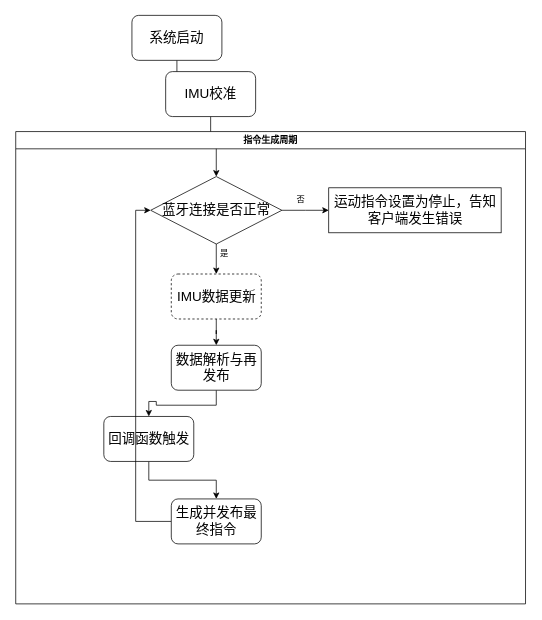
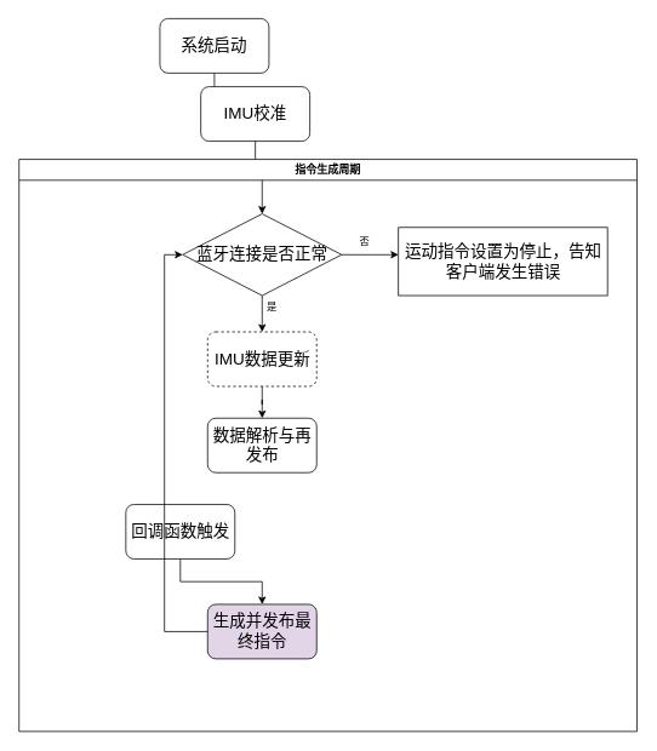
  <mxCell id="0" />
  <mxCell id="1" parent="0" />
  <mxCell id="2" style="edgeStyle=orthogonalEdgeStyle;rounded=0;orthogonalLoop=1;jettySize=auto;html=1;entryX=0.5;entryY=0;entryDx=0;entryDy=0;" edge="1" parent="1" source="3" target="5"><mxGeometry relative="1" as="geometry" /></mxCell>
  <mxCell id="3" value="&lt;font style=&quot;font-size: 18px;&quot;&gt;系统启动&lt;/font&gt;" style="rounded=1;whiteSpace=wrap;html=1;" vertex="1" parent="1"><mxGeometry x="175" y="20" width="120" height="60" as="geometry" /></mxCell>
  <mxCell id="4" style="edgeStyle=orthogonalEdgeStyle;rounded=0;orthogonalLoop=1;jettySize=auto;html=1;entryX=0.5;entryY=0;entryDx=0;entryDy=0;" edge="1" parent="1" source="5" target="19"><mxGeometry relative="1" as="geometry"><mxPoint x="280" y="225" as="targetPoint" /></mxGeometry></mxCell>
  <mxCell id="5" value="&lt;font style=&quot;font-size: 18px;&quot;&gt;IMU校准&lt;/font&gt;" style="rounded=1;whiteSpace=wrap;html=1;" vertex="1" parent="1"><mxGeometry x="220" y="95" width="120" height="60" as="geometry" /></mxCell>
  <mxCell id="6" value="指令生成周期" style="swimlane;whiteSpace=wrap;html=1;" vertex="1" parent="1"><mxGeometry x="20" y="175" width="680" height="630" as="geometry" /></mxCell>
  <mxCell id="7" style="edgeStyle=orthogonalEdgeStyle;rounded=0;orthogonalLoop=1;jettySize=auto;html=1;entryX=0.5;entryY=0;entryDx=0;entryDy=0;" edge="1" parent="6" source="8" target="10"><mxGeometry relative="1" as="geometry" /></mxCell>
  <mxCell id="8" value="&lt;font style=&quot;font-size: 18px;&quot;&gt;IMU数据更新&lt;/font&gt;" style="rounded=1;whiteSpace=wrap;html=1;dashed=1;" vertex="1" parent="6"><mxGeometry x="207.5" y="190" width="120" height="60" as="geometry" /></mxCell>
- <mxCell id="9" style="edgeStyle=orthogonalEdgeStyle;rounded=0;orthogonalLoop=1;jettySize=auto;html=1;entryX=0.5;entryY=0;entryDx=0;entryDy=0;" edge="1" parent="6" source="10" target="12"><mxGeometry relative="1" as="geometry" /></mxCell>
  <mxCell id="10" value="&lt;font style=&quot;font-size: 18px;&quot;&gt;数据解析与再发布&lt;/font&gt;" style="rounded=1;whiteSpace=wrap;html=1;" vertex="1" parent="6"><mxGeometry x="207.5" y="285" width="120" height="60" as="geometry" /></mxCell>
  <mxCell id="11" style="edgeStyle=orthogonalEdgeStyle;rounded=0;orthogonalLoop=1;jettySize=auto;html=1;entryX=0.5;entryY=0;entryDx=0;entryDy=0;" edge="1" parent="6" source="12" target="14"><mxGeometry relative="1" as="geometry" /></mxCell>
  <mxCell id="12" value="&lt;font style=&quot;font-size: 18px;&quot;&gt;回调函数触发&lt;/font&gt;" style="rounded=1;whiteSpace=wrap;html=1;" vertex="1" parent="6"><mxGeometry x="117.5" y="380" width="120" height="60" as="geometry" /></mxCell>
  <mxCell id="13" style="edgeStyle=orthogonalEdgeStyle;rounded=0;orthogonalLoop=1;jettySize=auto;html=1;entryX=0;entryY=0.5;entryDx=0;entryDy=0;" edge="1" parent="6" source="14" target="19"><mxGeometry relative="1" as="geometry"><mxPoint x="60" y="100" as="targetPoint" /><Array as="points"><mxPoint x="160" y="520" /><mxPoint x="160" y="105" /></Array></mxGeometry></mxCell>
- <mxCell id="14" value="&lt;font style=&quot;font-size: 18px;&quot;&gt;生成并发布最终指令&lt;/font&gt;" style="rounded=1;whiteSpace=wrap;html=1;" vertex="1" parent="6"><mxGeometry x="207.5" y="490" width="120" height="60" as="geometry" /></mxCell>
+ <mxCell id="14" value="&lt;font style=&quot;font-size: 18px;&quot;&gt;生成并发布最终指令&lt;/font&gt;" style="rounded=1;whiteSpace=wrap;html=1;fillColor=#e1d5e7;" vertex="1" parent="6"><mxGeometry x="207.5" y="490" width="120" height="60" as="geometry" /></mxCell>
  <mxCell id="15" style="edgeStyle=orthogonalEdgeStyle;rounded=0;orthogonalLoop=1;jettySize=auto;html=1;entryX=0.5;entryY=0;entryDx=0;entryDy=0;" edge="1" parent="6" source="19" target="8"><mxGeometry relative="1" as="geometry" /></mxCell>
  <mxCell id="16" value="是" style="edgeLabel;html=1;align=center;verticalAlign=middle;resizable=0;points=[];" vertex="1" connectable="0" parent="15"><mxGeometry x="-0.4" y="2" relative="1" as="geometry"><mxPoint x="8" as="offset" /></mxGeometry></mxCell>
  <mxCell id="17" style="edgeStyle=orthogonalEdgeStyle;rounded=0;orthogonalLoop=1;jettySize=auto;html=1;" edge="1" parent="6" source="19"><mxGeometry relative="1" as="geometry"><mxPoint x="417.5" y="105" as="targetPoint" /></mxGeometry></mxCell>
  <mxCell id="18" value="否" style="edgeLabel;html=1;align=center;verticalAlign=middle;resizable=0;points=[];" vertex="1" connectable="0" parent="17"><mxGeometry x="-0.31" y="3" relative="1" as="geometry"><mxPoint x="2" y="-12" as="offset" /></mxGeometry></mxCell>
  <mxCell id="19" value="&lt;font style=&quot;font-size: 18px;&quot;&gt;蓝牙连接是否正常&lt;/font&gt;" style="rhombus;whiteSpace=wrap;html=1;" vertex="1" parent="6"><mxGeometry x="180" y="60" width="175" height="90" as="geometry" /></mxCell>
- <mxCell id="20" value="&lt;font style=&quot;font-size: 18px;&quot;&gt;运动指令设置为停止，告知客户端发生错误&lt;/font&gt;" style="rounded=0;whiteSpace=wrap;html=1;" vertex="1" parent="6"><mxGeometry x="417.5" y="75" width="230" height="60" as="geometry" /></mxCell>
+ <mxCell id="20" value="&lt;font style=&quot;font-size: 18px;&quot;&gt;运动指令设置为停止，告知客户端发生错误&lt;/font&gt;" style="rounded=0;whiteSpace=wrap;html=1;" vertex="1" parent="6"><mxGeometry x="417.5" y="75" width="230" height="75" as="geometry" /></mxCell>
